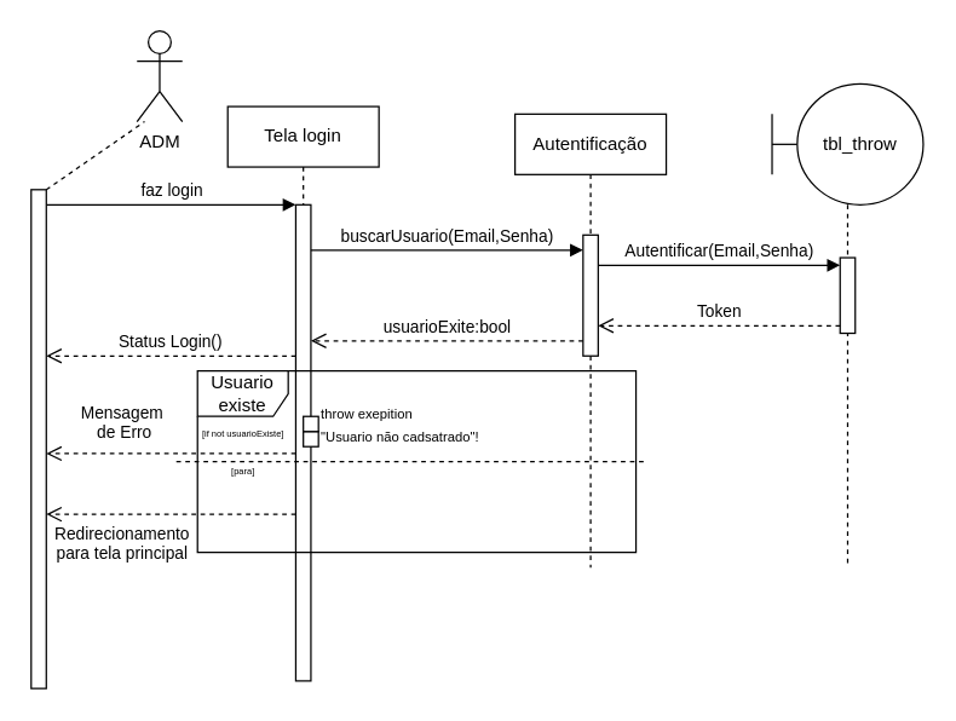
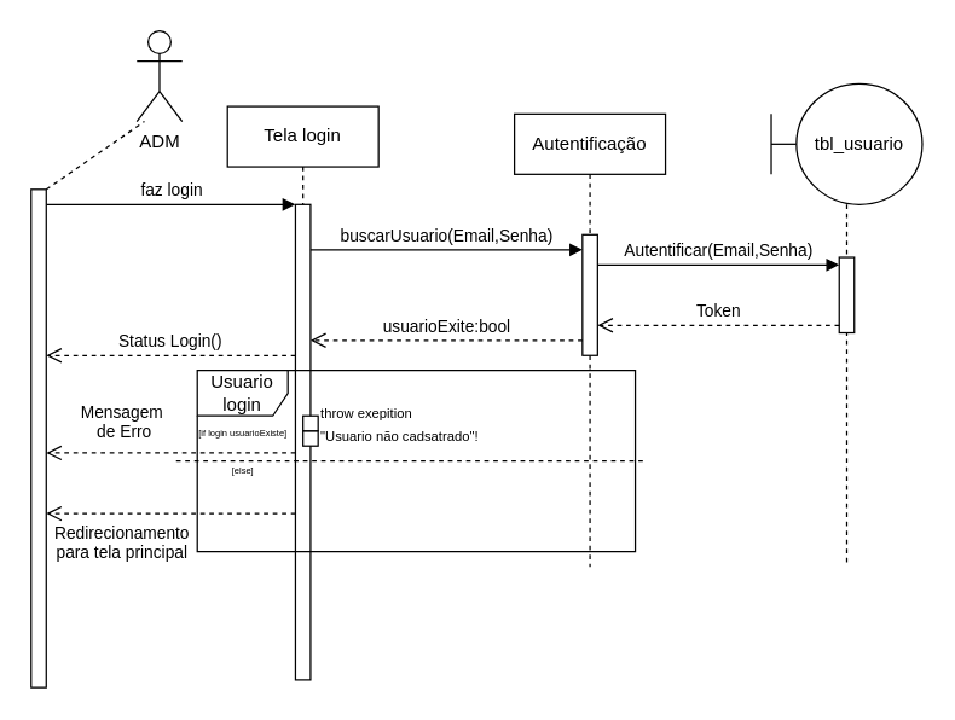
  <mxCell id="0" />
  <mxCell id="1" parent="0" />
  <mxCell id="2" value="Tela login" style="shape=umlLifeline;perimeter=lifelinePerimeter;whiteSpace=wrap;html=1;container=0;dropTarget=0;collapsible=0;recursiveResize=0;outlineConnect=0;portConstraint=eastwest;newEdgeStyle={&quot;edgeStyle&quot;:&quot;elbowEdgeStyle&quot;,&quot;elbow&quot;:&quot;vertical&quot;,&quot;curved&quot;:0,&quot;rounded&quot;:0};" vertex="1" parent="1"><mxGeometry x="150" y="70" width="100" height="380" as="geometry" /></mxCell>
  <mxCell id="3" value="" style="html=1;points=[];perimeter=orthogonalPerimeter;outlineConnect=0;targetShapes=umlLifeline;portConstraint=eastwest;newEdgeStyle={&quot;edgeStyle&quot;:&quot;elbowEdgeStyle&quot;,&quot;elbow&quot;:&quot;vertical&quot;,&quot;curved&quot;:0,&quot;rounded&quot;:0};" vertex="1" parent="2"><mxGeometry x="45" y="65" width="10" height="315" as="geometry" /></mxCell>
  <mxCell id="4" value="Autentificação" style="shape=umlLifeline;perimeter=lifelinePerimeter;whiteSpace=wrap;html=1;container=0;dropTarget=0;collapsible=0;recursiveResize=0;outlineConnect=0;portConstraint=eastwest;newEdgeStyle={&quot;edgeStyle&quot;:&quot;elbowEdgeStyle&quot;,&quot;elbow&quot;:&quot;vertical&quot;,&quot;curved&quot;:0,&quot;rounded&quot;:0};" vertex="1" parent="1"><mxGeometry x="340" y="75" width="100" height="300" as="geometry" /></mxCell>
  <mxCell id="5" value="" style="html=1;points=[];perimeter=orthogonalPerimeter;outlineConnect=0;targetShapes=umlLifeline;portConstraint=eastwest;newEdgeStyle={&quot;edgeStyle&quot;:&quot;elbowEdgeStyle&quot;,&quot;elbow&quot;:&quot;vertical&quot;,&quot;curved&quot;:0,&quot;rounded&quot;:0};" vertex="1" parent="4"><mxGeometry x="45" y="80" width="10" height="80" as="geometry" /></mxCell>
  <mxCell id="6" value="faz login" style="html=1;verticalAlign=bottom;endArrow=block;edgeStyle=elbowEdgeStyle;elbow=vertical;curved=0;rounded=0;" edge="1" parent="1" source="10" target="3"><mxGeometry relative="1" as="geometry"><mxPoint x="285" y="145" as="sourcePoint" /><Array as="points"><mxPoint x="120" y="135" /></Array></mxGeometry></mxCell>
  <mxCell id="7" value="Status Login()" style="html=1;verticalAlign=bottom;endArrow=open;dashed=1;endSize=8;edgeStyle=elbowEdgeStyle;elbow=vertical;curved=0;rounded=0;" edge="1" parent="1" source="3" target="10"><mxGeometry relative="1" as="geometry"><mxPoint x="50" y="235" as="targetPoint" /><Array as="points"><mxPoint x="120" y="235" /><mxPoint x="280" y="285" /></Array><mxPoint x="185" y="235" as="sourcePoint" /></mxGeometry></mxCell>
  <mxCell id="8" value="ADM" style="shape=umlActor;verticalLabelPosition=bottom;verticalAlign=top;html=1;outlineConnect=0;" vertex="1" parent="1"><mxGeometry x="90" y="20" width="30" height="60" as="geometry" /></mxCell>
  <mxCell id="9" style="rounded=0;orthogonalLoop=1;jettySize=auto;html=1;dashed=1;endArrow=none;endFill=0;" edge="1" parent="1" source="10" target="8"><mxGeometry relative="1" as="geometry" /></mxCell>
  <mxCell id="10" value="" style="html=1;points=[];perimeter=orthogonalPerimeter;outlineConnect=0;targetShapes=umlLifeline;portConstraint=eastwest;newEdgeStyle={&quot;edgeStyle&quot;:&quot;elbowEdgeStyle&quot;,&quot;elbow&quot;:&quot;vertical&quot;,&quot;curved&quot;:0,&quot;rounded&quot;:0};" vertex="1" parent="1"><mxGeometry x="20" y="125" width="10" height="330" as="geometry" /></mxCell>
  <mxCell id="11" value="usuarioExite:bool" style="html=1;verticalAlign=bottom;endArrow=open;dashed=1;endSize=8;edgeStyle=elbowEdgeStyle;elbow=vertical;curved=0;rounded=0;" edge="1" parent="1" source="5" target="3"><mxGeometry relative="1" as="geometry"><mxPoint x="265" y="265" as="targetPoint" /><Array as="points"><mxPoint x="350" y="225" /><mxPoint x="270" y="260" /></Array></mxGeometry></mxCell>
  <mxCell id="12" value="buscarUsuario(Email,Senha)" style="html=1;verticalAlign=bottom;endArrow=block;edgeStyle=elbowEdgeStyle;elbow=vertical;curved=0;rounded=0;" edge="1" parent="1" source="3" target="5"><mxGeometry relative="1" as="geometry"><mxPoint x="265" y="190" as="sourcePoint" /><Array as="points"><mxPoint x="250" y="165" /><mxPoint x="280" y="190" /></Array></mxGeometry></mxCell>
- <mxCell id="13" value="tbl_throw" style="shape=umlBoundary;whiteSpace=wrap;html=1;" vertex="1" parent="1"><mxGeometry x="510" y="55" width="100" height="80" as="geometry" /></mxCell>
+ <mxCell id="13" value="tbl_usuario" style="shape=umlBoundary;whiteSpace=wrap;html=1;" vertex="1" parent="1"><mxGeometry x="510" y="55" width="100" height="80" as="geometry" /></mxCell>
  <mxCell id="14" value="Autentificar(Email,Senha)" style="html=1;verticalAlign=bottom;endArrow=block;edgeStyle=elbowEdgeStyle;elbow=vertical;curved=0;rounded=0;" edge="1" parent="1" source="5" target="16"><mxGeometry relative="1" as="geometry"><mxPoint x="375" y="175" as="sourcePoint" /><Array as="points"><mxPoint x="430" y="175" /><mxPoint x="460" y="200" /></Array><mxPoint x="550" y="175" as="targetPoint" /></mxGeometry></mxCell>
  <mxCell id="15" value="" style="edgeStyle=orthogonalEdgeStyle;rounded=0;orthogonalLoop=1;jettySize=auto;html=1;endArrow=none;endFill=0;dashed=1;" edge="1" parent="1" source="13"><mxGeometry relative="1" as="geometry"><mxPoint x="560" y="375" as="targetPoint" /><mxPoint x="560" y="135" as="sourcePoint" /></mxGeometry></mxCell>
  <mxCell id="16" value="" style="html=1;points=[];perimeter=orthogonalPerimeter;outlineConnect=0;targetShapes=umlLifeline;portConstraint=eastwest;newEdgeStyle={&quot;edgeStyle&quot;:&quot;elbowEdgeStyle&quot;,&quot;elbow&quot;:&quot;vertical&quot;,&quot;curved&quot;:0,&quot;rounded&quot;:0};" vertex="1" parent="1"><mxGeometry x="555" y="170" width="10" height="50" as="geometry" /></mxCell>
  <mxCell id="17" value="Token" style="html=1;verticalAlign=bottom;endArrow=open;dashed=1;endSize=8;edgeStyle=elbowEdgeStyle;elbow=vertical;curved=0;rounded=0;" edge="1" parent="1" source="16" target="5"><mxGeometry relative="1" as="geometry"><mxPoint x="400" y="207.5" as="targetPoint" /><Array as="points"><mxPoint x="450" y="215" /><mxPoint x="560" y="208" /></Array><mxPoint x="595" y="182.5" as="sourcePoint" /></mxGeometry></mxCell>
- <mxCell id="18" value="Usuario existe" style="shape=umlFrame;whiteSpace=wrap;html=1;pointerEvents=0;" vertex="1" parent="1"><mxGeometry x="130" y="245" width="290" height="120" as="geometry" /></mxCell>
+ <mxCell id="18" value="Usuario login" style="shape=umlFrame;whiteSpace=wrap;html=1;pointerEvents=0;" vertex="1" parent="1"><mxGeometry x="130" y="245" width="290" height="120" as="geometry" /></mxCell>
  <mxCell id="19" value="" style="edgeStyle=none;orthogonalLoop=1;jettySize=auto;html=1;rounded=0;endArrow=none;endFill=0;dashed=1;" edge="1" parent="1"><mxGeometry width="100" relative="1" as="geometry"><mxPoint x="425" y="305" as="sourcePoint" /><mxPoint x="115" y="305" as="targetPoint" /><Array as="points" /></mxGeometry></mxCell>
- <mxCell id="20" value="&lt;font style=&quot;font-size: 6px;&quot;&gt;[if not usuarioExiste]&lt;/font&gt;" style="text;html=1;align=center;verticalAlign=middle;resizable=0;points=[];autosize=1;strokeColor=none;fillColor=none;" vertex="1" parent="1"><mxGeometry x="120" y="270" width="80" height="30" as="geometry" /></mxCell>
+ <mxCell id="20" value="&lt;font style=&quot;font-size: 6px;&quot;&gt;[if login usuarioExiste]&lt;/font&gt;" style="text;html=1;align=center;verticalAlign=middle;resizable=0;points=[];autosize=1;strokeColor=none;fillColor=none;" vertex="1" parent="1"><mxGeometry x="120" y="270" width="80" height="30" as="geometry" /></mxCell>
  <mxCell id="21" value="" style="html=1;points=[];perimeter=orthogonalPerimeter;outlineConnect=0;targetShapes=umlLifeline;portConstraint=eastwest;newEdgeStyle={&quot;edgeStyle&quot;:&quot;elbowEdgeStyle&quot;,&quot;elbow&quot;:&quot;vertical&quot;,&quot;curved&quot;:0,&quot;rounded&quot;:0};" vertex="1" parent="1"><mxGeometry x="200" y="285" width="10" height="10" as="geometry" /></mxCell>
  <mxCell id="22" value="" style="html=1;points=[];perimeter=orthogonalPerimeter;outlineConnect=0;targetShapes=umlLifeline;portConstraint=eastwest;newEdgeStyle={&quot;edgeStyle&quot;:&quot;elbowEdgeStyle&quot;,&quot;elbow&quot;:&quot;vertical&quot;,&quot;curved&quot;:0,&quot;rounded&quot;:0};" vertex="1" parent="1"><mxGeometry x="200" y="275" width="10" height="10" as="geometry" /></mxCell>
  <mxCell id="23" value="&lt;font style=&quot;font-size: 9px;&quot;&gt;throw exepition&lt;br&gt;&quot;Usuario não cadsatrado&quot;!&lt;/font&gt;" style="text;html=1;align=left;verticalAlign=middle;resizable=0;points=[];autosize=1;strokeColor=none;fillColor=none;" vertex="1" parent="1"><mxGeometry x="210" y="260" width="130" height="40" as="geometry" /></mxCell>
  <mxCell id="24" value="Mensagem&lt;br&gt;&amp;nbsp;de Erro" style="html=1;verticalAlign=bottom;endArrow=open;dashed=1;endSize=8;edgeStyle=elbowEdgeStyle;elbow=vertical;curved=0;rounded=0;" edge="1" parent="1" target="10"><mxGeometry x="0.394" y="-5" relative="1" as="geometry"><mxPoint x="50" y="299.58" as="targetPoint" /><Array as="points"><mxPoint x="120" y="299.58" /><mxPoint x="280" y="349.58" /></Array><mxPoint x="195" y="299.58" as="sourcePoint" /><mxPoint as="offset" /></mxGeometry></mxCell>
- <mxCell id="25" value="&lt;font style=&quot;font-size: 6px;&quot;&gt;[para]&lt;/font&gt;" style="text;html=1;align=center;verticalAlign=middle;resizable=0;points=[];autosize=1;strokeColor=none;fillColor=none;" vertex="1" parent="1"><mxGeometry x="140" y="295" width="40" height="30" as="geometry" /></mxCell>
+ <mxCell id="25" value="&lt;font style=&quot;font-size: 6px;&quot;&gt;[else]&lt;/font&gt;" style="text;html=1;align=center;verticalAlign=middle;resizable=0;points=[];autosize=1;strokeColor=none;fillColor=none;" vertex="1" parent="1"><mxGeometry x="140" y="295" width="40" height="30" as="geometry" /></mxCell>
  <mxCell id="26" value="Redirecionamento&lt;br&gt;para tela principal" style="html=1;verticalAlign=bottom;endArrow=open;dashed=1;endSize=8;edgeStyle=elbowEdgeStyle;elbow=vertical;curved=0;rounded=0;" edge="1" parent="1"><mxGeometry x="0.39" y="35" relative="1" as="geometry"><mxPoint x="30" y="340.12" as="targetPoint" /><Array as="points"><mxPoint x="120" y="339.7" /><mxPoint x="280" y="389.7" /></Array><mxPoint x="195" y="339.7" as="sourcePoint" /><mxPoint as="offset" /></mxGeometry></mxCell>
